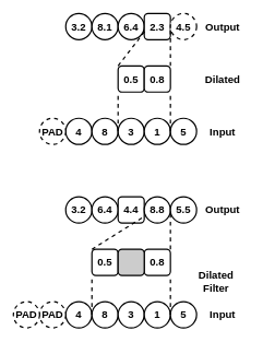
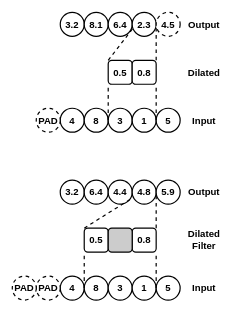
  <mxCell id="0" />
  <mxCell id="1" parent="0" />
  <mxCell id="2" value="4" style="ellipse;whiteSpace=wrap;html=1;aspect=fixed;strokeWidth=2;fontStyle=1;fontSize=16;" vertex="1" parent="1"><mxGeometry x="100" y="180" width="40" height="40" as="geometry" /></mxCell>
  <mxCell id="3" value="8" style="ellipse;whiteSpace=wrap;html=1;aspect=fixed;strokeWidth=2;fontStyle=1;fontSize=16;" vertex="1" parent="1"><mxGeometry x="140" y="180" width="40" height="40" as="geometry" /></mxCell>
  <mxCell id="4" value="3" style="ellipse;whiteSpace=wrap;html=1;aspect=fixed;strokeWidth=2;fontStyle=1;fontSize=16;" vertex="1" parent="1"><mxGeometry x="180" y="180" width="40" height="40" as="geometry" /></mxCell>
  <mxCell id="5" value="1" style="ellipse;whiteSpace=wrap;html=1;aspect=fixed;strokeWidth=2;fontStyle=1;fontSize=16;" vertex="1" parent="1"><mxGeometry x="220" y="180" width="40" height="40" as="geometry" /></mxCell>
  <mxCell id="6" value="5" style="ellipse;whiteSpace=wrap;html=1;aspect=fixed;strokeWidth=2;fontStyle=1;fontSize=16;" vertex="1" parent="1"><mxGeometry x="260" y="180" width="40" height="40" as="geometry" /></mxCell>
  <mxCell id="7" value="0.5" style="rounded=1;whiteSpace=wrap;html=1;strokeWidth=2;fontStyle=1;fontSize=16;" vertex="1" parent="1"><mxGeometry x="180" y="100" width="40" height="40" as="geometry" /></mxCell>
  <mxCell id="8" value="0.8" style="rounded=1;whiteSpace=wrap;html=1;strokeWidth=2;fontStyle=1;fontSize=16;" vertex="1" parent="1"><mxGeometry x="220" y="100" width="40" height="40" as="geometry" /></mxCell>
  <mxCell id="9" value="&lt;b style=&quot;font-size: 16px;&quot;&gt;PAD&lt;/b&gt;" style="ellipse;whiteSpace=wrap;html=1;aspect=fixed;strokeWidth=2;fontSize=16;dashed=1;" vertex="1" parent="1"><mxGeometry x="60" y="180" width="40" height="40" as="geometry" /></mxCell>
  <mxCell id="10" value="3.2" style="ellipse;whiteSpace=wrap;html=1;strokeWidth=2;fontSize=16;fontStyle=1" vertex="1" parent="1"><mxGeometry x="100" y="20" width="40" height="40" as="geometry" /></mxCell>
  <mxCell id="11" value="8.1" style="ellipse;whiteSpace=wrap;html=1;strokeWidth=2;fontSize=16;fontStyle=1" vertex="1" parent="1"><mxGeometry x="140" y="20" width="40" height="40" as="geometry" /></mxCell>
  <mxCell id="12" value="6.4" style="ellipse;whiteSpace=wrap;html=1;strokeWidth=2;fontSize=16;fontStyle=1" vertex="1" parent="1"><mxGeometry x="180" y="20" width="40" height="40" as="geometry" /></mxCell>
- <mxCell id="13" value="2.3" style="whiteSpace=wrap;html=1;strokeWidth=2;fontSize=16;fontStyle=1;rounded=1;" vertex="1" parent="1"><mxGeometry x="220" y="20" width="40" height="40" as="geometry" /></mxCell>
+ <mxCell id="13" value="2.3" style="ellipse;whiteSpace=wrap;html=1;strokeWidth=2;fontSize=16;fontStyle=1" vertex="1" parent="1"><mxGeometry x="220" y="20" width="40" height="40" as="geometry" /></mxCell>
  <mxCell id="14" value="" style="endArrow=none;dashed=1;html=1;strokeWidth=2;fontSize=16;exitX=0;exitY=0;exitDx=0;exitDy=0;entryX=0.025;entryY=0.675;entryDx=0;entryDy=0;entryPerimeter=0;" edge="1" parent="1" source="7" target="13"><mxGeometry width="50" height="50" relative="1" as="geometry"><mxPoint x="380" y="260" as="sourcePoint" /><mxPoint x="430" y="210" as="targetPoint" /></mxGeometry></mxCell>
  <mxCell id="15" value="" style="endArrow=none;dashed=1;html=1;strokeWidth=2;fontSize=16;exitX=1;exitY=0;exitDx=0;exitDy=0;entryX=0;entryY=0.5;entryDx=0;entryDy=0;" edge="1" parent="1" source="8" target="18"><mxGeometry width="50" height="50" relative="1" as="geometry"><mxPoint x="380" y="260" as="sourcePoint" /><mxPoint x="260" y="60" as="targetPoint" /></mxGeometry></mxCell>
  <mxCell id="16" value="" style="endArrow=none;dashed=1;html=1;strokeWidth=2;fontSize=16;exitX=0;exitY=0.5;exitDx=0;exitDy=0;entryX=0;entryY=1;entryDx=0;entryDy=0;" edge="1" parent="1" source="4" target="7"><mxGeometry width="50" height="50" relative="1" as="geometry"><mxPoint x="380" y="260" as="sourcePoint" /><mxPoint x="430" y="210" as="targetPoint" /></mxGeometry></mxCell>
  <mxCell id="17" value="" style="endArrow=none;dashed=1;html=1;strokeWidth=2;fontSize=16;exitX=0;exitY=0.5;exitDx=0;exitDy=0;entryX=1;entryY=1;entryDx=0;entryDy=0;" edge="1" parent="1" source="6" target="8"><mxGeometry width="50" height="50" relative="1" as="geometry"><mxPoint x="380" y="220" as="sourcePoint" /><mxPoint x="380" y="160" as="targetPoint" /></mxGeometry></mxCell>
  <mxCell id="18" value="4.5" style="ellipse;whiteSpace=wrap;html=1;strokeWidth=2;fontSize=16;fontStyle=1;dashed=1;" vertex="1" parent="1"><mxGeometry x="260" y="20" width="40" height="40" as="geometry" /></mxCell>
  <mxCell id="19" value="Input" style="text;html=1;strokeColor=none;fillColor=none;align=center;verticalAlign=middle;whiteSpace=wrap;rounded=0;fontSize=16;fontStyle=1" vertex="1" parent="1"><mxGeometry x="300" y="180" width="80" height="40" as="geometry" /></mxCell>
  <mxCell id="20" value="Dilated" style="text;html=1;strokeColor=none;fillColor=none;align=center;verticalAlign=middle;whiteSpace=wrap;rounded=0;fontSize=16;fontStyle=1" vertex="1" parent="1"><mxGeometry x="300" y="100" width="80" height="40" as="geometry" /></mxCell>
  <mxCell id="21" value="Output" style="text;html=1;strokeColor=none;fillColor=none;align=center;verticalAlign=middle;whiteSpace=wrap;rounded=0;fontSize=16;fontStyle=1" vertex="1" parent="1"><mxGeometry x="300" y="20" width="80" height="40" as="geometry" /></mxCell>
  <mxCell id="22" value="4" style="ellipse;whiteSpace=wrap;html=1;aspect=fixed;strokeWidth=2;fontStyle=1;fontSize=16;" vertex="1" parent="1"><mxGeometry x="100" y="460" width="40" height="40" as="geometry" /></mxCell>
  <mxCell id="23" value="8" style="ellipse;whiteSpace=wrap;html=1;aspect=fixed;strokeWidth=2;fontStyle=1;fontSize=16;" vertex="1" parent="1"><mxGeometry x="140" y="460" width="40" height="40" as="geometry" /></mxCell>
  <mxCell id="24" value="3" style="ellipse;whiteSpace=wrap;html=1;aspect=fixed;strokeWidth=2;fontStyle=1;fontSize=16;" vertex="1" parent="1"><mxGeometry x="180" y="460" width="40" height="40" as="geometry" /></mxCell>
  <mxCell id="25" value="1" style="ellipse;whiteSpace=wrap;html=1;aspect=fixed;strokeWidth=2;fontStyle=1;fontSize=16;" vertex="1" parent="1"><mxGeometry x="220" y="460" width="40" height="40" as="geometry" /></mxCell>
  <mxCell id="26" value="5" style="ellipse;whiteSpace=wrap;html=1;aspect=fixed;strokeWidth=2;fontStyle=1;fontSize=16;" vertex="1" parent="1"><mxGeometry x="260" y="460" width="40" height="40" as="geometry" /></mxCell>
  <mxCell id="27" value="0.5" style="rounded=1;whiteSpace=wrap;html=1;strokeWidth=2;fontStyle=1;fontSize=16;" vertex="1" parent="1"><mxGeometry x="140" y="380" width="40" height="40" as="geometry" /></mxCell>
  <mxCell id="28" value="0.8" style="rounded=1;whiteSpace=wrap;html=1;strokeWidth=2;fontStyle=1;fontSize=16;" vertex="1" parent="1"><mxGeometry x="220" y="380" width="40" height="40" as="geometry" /></mxCell>
  <mxCell id="29" value="&lt;b style=&quot;font-size: 16px;&quot;&gt;PAD&lt;/b&gt;" style="ellipse;whiteSpace=wrap;html=1;aspect=fixed;strokeWidth=2;fontSize=16;dashed=1;" vertex="1" parent="1"><mxGeometry x="60" y="460" width="40" height="40" as="geometry" /></mxCell>
  <mxCell id="30" value="3.2" style="ellipse;whiteSpace=wrap;html=1;strokeWidth=2;fontSize=16;fontStyle=1" vertex="1" parent="1"><mxGeometry x="100" y="300" width="40" height="40" as="geometry" /></mxCell>
  <mxCell id="31" value="6.4" style="ellipse;whiteSpace=wrap;html=1;strokeWidth=2;fontSize=16;fontStyle=1" vertex="1" parent="1"><mxGeometry x="140" y="300" width="40" height="40" as="geometry" /></mxCell>
- <mxCell id="32" value="4.4" style="whiteSpace=wrap;html=1;strokeWidth=2;fontSize=16;fontStyle=1;rounded=1;" vertex="1" parent="1"><mxGeometry x="180" y="300" width="40" height="40" as="geometry" /></mxCell>
- <mxCell id="33" value="8.8" style="ellipse;whiteSpace=wrap;html=1;strokeWidth=2;fontSize=16;fontStyle=1" vertex="1" parent="1"><mxGeometry x="220" y="300" width="40" height="40" as="geometry" /></mxCell>
+ <mxCell id="32" value="4.4" style="ellipse;whiteSpace=wrap;html=1;strokeWidth=2;fontSize=16;fontStyle=1" vertex="1" parent="1"><mxGeometry x="180" y="300" width="40" height="40" as="geometry" /></mxCell>
+ <mxCell id="33" value="4.8" style="ellipse;whiteSpace=wrap;html=1;strokeWidth=2;fontSize=16;fontStyle=1" vertex="1" parent="1"><mxGeometry x="220" y="300" width="40" height="40" as="geometry" /></mxCell>
  <mxCell id="34" value="" style="endArrow=none;dashed=1;html=1;strokeWidth=2;fontSize=16;exitX=0;exitY=0;exitDx=0;exitDy=0;entryX=0.075;entryY=0.7;entryDx=0;entryDy=0;entryPerimeter=0;" edge="1" parent="1" source="27" target="33"><mxGeometry width="50" height="50" relative="1" as="geometry"><mxPoint x="380" y="540" as="sourcePoint" /><mxPoint x="430" y="490" as="targetPoint" /></mxGeometry></mxCell>
  <mxCell id="35" value="" style="endArrow=none;dashed=1;html=1;strokeWidth=2;fontSize=16;exitX=1;exitY=0;exitDx=0;exitDy=0;entryX=0;entryY=0.5;entryDx=0;entryDy=0;" edge="1" parent="1" source="28" target="38"><mxGeometry width="50" height="50" relative="1" as="geometry"><mxPoint x="380" y="540" as="sourcePoint" /><mxPoint x="260" y="340" as="targetPoint" /></mxGeometry></mxCell>
  <mxCell id="36" value="" style="endArrow=none;dashed=1;html=1;strokeWidth=2;fontSize=16;exitX=0;exitY=0.5;exitDx=0;exitDy=0;entryX=0;entryY=1;entryDx=0;entryDy=0;" edge="1" parent="1" source="23" target="27"><mxGeometry width="50" height="50" relative="1" as="geometry"><mxPoint x="380" y="540" as="sourcePoint" /><mxPoint x="430" y="490" as="targetPoint" /></mxGeometry></mxCell>
  <mxCell id="37" value="" style="endArrow=none;dashed=1;html=1;strokeWidth=2;fontSize=16;exitX=0;exitY=0.5;exitDx=0;exitDy=0;entryX=1;entryY=1;entryDx=0;entryDy=0;" edge="1" parent="1" source="26" target="28"><mxGeometry width="50" height="50" relative="1" as="geometry"><mxPoint x="380" y="500" as="sourcePoint" /><mxPoint x="380" y="440" as="targetPoint" /></mxGeometry></mxCell>
- <mxCell id="38" value="5.5" style="ellipse;whiteSpace=wrap;html=1;strokeWidth=2;fontSize=16;fontStyle=1" vertex="1" parent="1"><mxGeometry x="260" y="300" width="40" height="40" as="geometry" /></mxCell>
+ <mxCell id="38" value="5.9" style="ellipse;whiteSpace=wrap;html=1;strokeWidth=2;fontSize=16;fontStyle=1" vertex="1" parent="1"><mxGeometry x="260" y="300" width="40" height="40" as="geometry" /></mxCell>
  <mxCell id="39" value="Input" style="text;html=1;strokeColor=none;fillColor=none;align=center;verticalAlign=middle;whiteSpace=wrap;rounded=0;fontSize=16;fontStyle=1" vertex="1" parent="1"><mxGeometry x="300" y="460" width="80" height="40" as="geometry" /></mxCell>
- <mxCell id="40" value="Dilated Filter" style="text;html=1;strokeColor=none;fillColor=none;align=center;verticalAlign=middle;whiteSpace=wrap;rounded=0;fontSize=16;fontStyle=1" vertex="1" parent="1"><mxGeometry x="290" y="410" width="80" height="40" as="geometry" /></mxCell>
+ <mxCell id="40" value="Dilated Filter" style="text;html=1;strokeColor=none;fillColor=none;align=center;verticalAlign=middle;whiteSpace=wrap;rounded=0;fontSize=16;fontStyle=1" vertex="1" parent="1"><mxGeometry x="300" y="380" width="80" height="40" as="geometry" /></mxCell>
  <mxCell id="41" value="Output" style="text;html=1;strokeColor=none;fillColor=none;align=center;verticalAlign=middle;whiteSpace=wrap;rounded=0;fontSize=16;fontStyle=1" vertex="1" parent="1"><mxGeometry x="300" y="300" width="80" height="40" as="geometry" /></mxCell>
  <mxCell id="42" value="" style="rounded=1;whiteSpace=wrap;html=1;strokeWidth=2;fontStyle=1;fontSize=16;fillColor=#CCCCCC;" vertex="1" parent="1"><mxGeometry x="180" y="380" width="40" height="40" as="geometry" /></mxCell>
  <mxCell id="43" value="&lt;b style=&quot;font-size: 16px;&quot;&gt;PAD&lt;/b&gt;" style="ellipse;whiteSpace=wrap;html=1;aspect=fixed;strokeWidth=2;fontSize=16;dashed=1;" vertex="1" parent="1"><mxGeometry x="20" y="460" width="40" height="40" as="geometry" /></mxCell>
